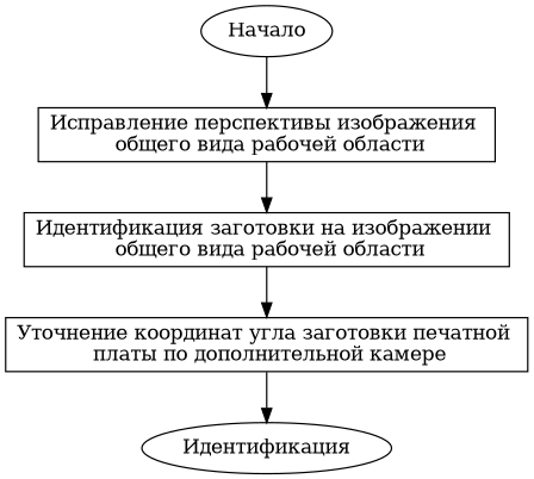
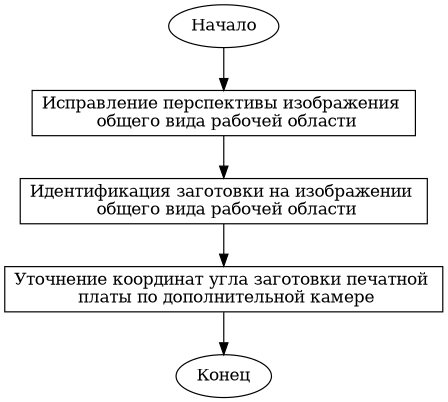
  digraph {
    node [shape=box]
    n1 [label="Начало" shape=""]
    n2 [label="Исправление перспективы изображения \n общего вида рабочей области"]
    n3 [label="Идентификация заготовки на изображении \n общего вида рабочей области"]
    n4 [label="Уточнение координат угла заготовки печатной \n платы по дополнительной камере"]
-   n5 [label="Идентификация" shape=""]
+   n5 [label="Конец" shape=""]
    n1 -> n2
    n2 -> n3
    n3 -> n4
    n4 -> n5
  }
